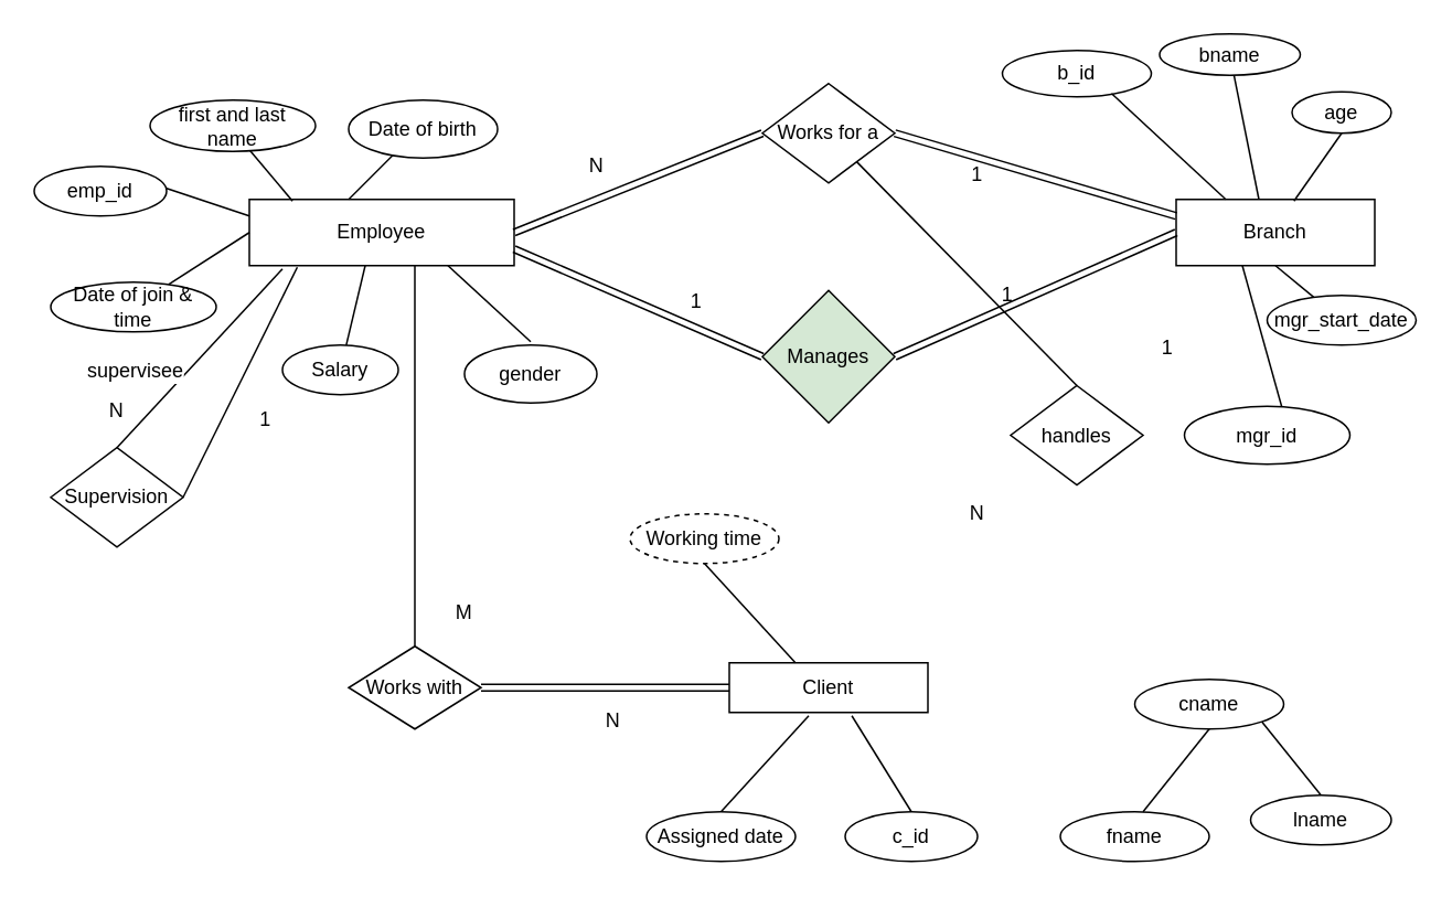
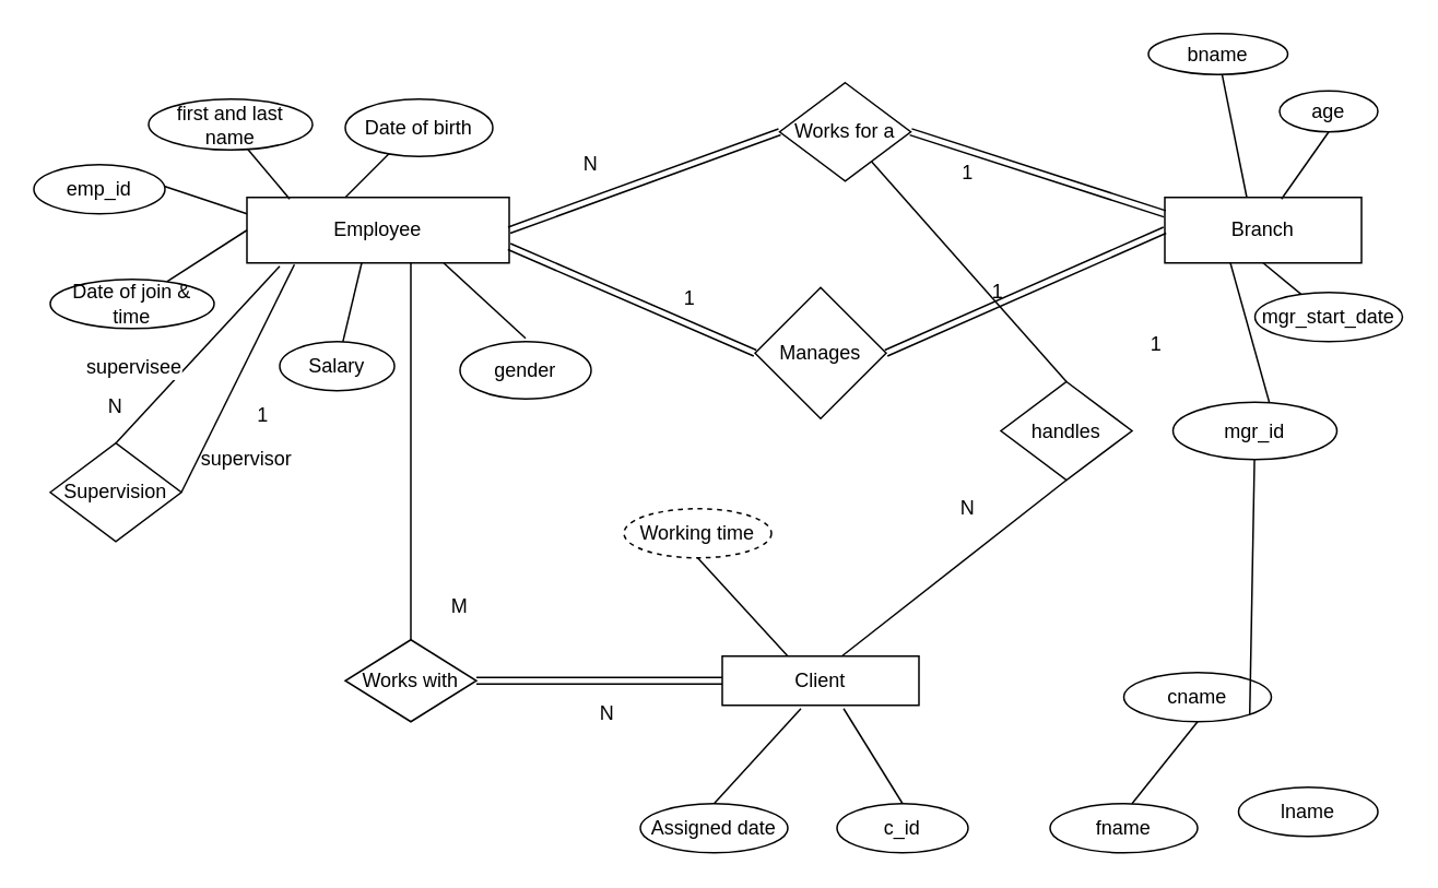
  <mxCell id="0" />
  <mxCell id="1" parent="0" />
  <mxCell id="2" value="Employee" style="rounded=0;whiteSpace=wrap;html=1;" vertex="1" parent="1"><mxGeometry x="150" y="120" width="160" height="40" as="geometry" /></mxCell>
  <mxCell id="3" value="Salary" style="ellipse;whiteSpace=wrap;html=1;" vertex="1" parent="1"><mxGeometry x="170" y="208" width="70" height="30" as="geometry" /></mxCell>
  <mxCell id="4" value="" style="endArrow=none;html=1;" edge="1" parent="1" target="5"><mxGeometry width="50" height="50" relative="1" as="geometry"><mxPoint x="150" y="140" as="sourcePoint" /><mxPoint x="90" y="180" as="targetPoint" /></mxGeometry></mxCell>
  <mxCell id="5" value="Date of join &amp;amp; time" style="ellipse;whiteSpace=wrap;html=1;" vertex="1" parent="1"><mxGeometry x="30" y="170" width="100" height="30" as="geometry" /></mxCell>
  <mxCell id="6" value="" style="endArrow=none;html=1;exitX=0;exitY=0.25;exitDx=0;exitDy=0;" edge="1" parent="1" source="2"><mxGeometry width="50" height="50" relative="1" as="geometry"><mxPoint x="140" y="120" as="sourcePoint" /><mxPoint x="90" y="110" as="targetPoint" /></mxGeometry></mxCell>
  <mxCell id="7" value="" style="endArrow=none;html=1;" edge="1" parent="1"><mxGeometry width="50" height="50" relative="1" as="geometry"><mxPoint x="40" y="110" as="sourcePoint" /><mxPoint x="90" y="110" as="targetPoint" /></mxGeometry></mxCell>
  <mxCell id="8" value="emp_id" style="ellipse;whiteSpace=wrap;html=1;" vertex="1" parent="1"><mxGeometry x="20" y="100" width="80" height="30" as="geometry" /></mxCell>
  <mxCell id="9" value="" style="endArrow=none;html=1;exitX=0.163;exitY=0.025;exitDx=0;exitDy=0;exitPerimeter=0;" edge="1" parent="1" source="2"><mxGeometry width="50" height="50" relative="1" as="geometry"><mxPoint x="170" y="110" as="sourcePoint" /><mxPoint x="150" y="90" as="targetPoint" /></mxGeometry></mxCell>
  <mxCell id="10" value="first and last name" style="ellipse;whiteSpace=wrap;html=1;" vertex="1" parent="1"><mxGeometry x="90" y="60" width="100" height="31" as="geometry" /></mxCell>
  <mxCell id="11" value="" style="endArrow=none;html=1;exitX=0.375;exitY=0;exitDx=0;exitDy=0;exitPerimeter=0;" edge="1" parent="1" source="2"><mxGeometry width="50" height="50" relative="1" as="geometry"><mxPoint x="210" y="110" as="sourcePoint" /><mxPoint x="240" y="90" as="targetPoint" /></mxGeometry></mxCell>
  <mxCell id="12" value="Date of birth" style="ellipse;whiteSpace=wrap;html=1;" vertex="1" parent="1"><mxGeometry x="210" y="60" width="90" height="35" as="geometry" /></mxCell>
  <mxCell id="13" value="" style="endArrow=none;html=1;" edge="1" parent="1" source="3"><mxGeometry width="50" height="50" relative="1" as="geometry"><mxPoint x="190" y="200" as="sourcePoint" /><mxPoint x="220" y="160" as="targetPoint" /></mxGeometry></mxCell>
  <mxCell id="14" value="" style="endArrow=none;html=1;entryX=0.75;entryY=1;entryDx=0;entryDy=0;" edge="1" parent="1" target="2"><mxGeometry width="50" height="50" relative="1" as="geometry"><mxPoint x="320" y="206" as="sourcePoint" /><mxPoint x="300" y="210" as="targetPoint" /></mxGeometry></mxCell>
  <mxCell id="15" value="gender" style="ellipse;whiteSpace=wrap;html=1;" vertex="1" parent="1"><mxGeometry x="280" y="208" width="80" height="35" as="geometry" /></mxCell>
- <mxCell id="16" value="Works for a" style="rhombus;whiteSpace=wrap;html=1;" vertex="1" parent="1"><mxGeometry x="460" y="50" width="80" height="60" as="geometry" /></mxCell>
+ <mxCell id="16" value="Works for a" style="rhombus;whiteSpace=wrap;html=1;" vertex="1" parent="1"><mxGeometry x="475" y="50" width="80" height="60" as="geometry" /></mxCell>
  <mxCell id="17" value="" style="shape=link;html=1;exitX=1;exitY=0.5;exitDx=0;exitDy=0;entryX=0;entryY=0.5;entryDx=0;entryDy=0;" edge="1" parent="1" source="2" target="16"><mxGeometry width="50" height="50" relative="1" as="geometry"><mxPoint x="340" y="170" as="sourcePoint" /><mxPoint x="410" y="140" as="targetPoint" /></mxGeometry></mxCell>
  <mxCell id="18" value="Branch" style="rounded=0;whiteSpace=wrap;html=1;" vertex="1" parent="1"><mxGeometry x="710" y="120" width="120" height="40" as="geometry" /></mxCell>
  <mxCell id="19" value="" style="endArrow=none;html=1;exitX=0.59;exitY=0.029;exitDx=0;exitDy=0;exitPerimeter=0;" edge="1" parent="1" source="20"><mxGeometry width="50" height="50" relative="1" as="geometry"><mxPoint x="720" y="190" as="sourcePoint" /><mxPoint x="750" y="160" as="targetPoint" /></mxGeometry></mxCell>
  <mxCell id="20" value="mgr_id" style="ellipse;whiteSpace=wrap;html=1;" vertex="1" parent="1"><mxGeometry x="715" y="245" width="100" height="35" as="geometry" /></mxCell>
  <mxCell id="21" value="" style="endArrow=none;html=1;entryX=0.5;entryY=1;entryDx=0;entryDy=0;" edge="1" parent="1" source="22" target="18"><mxGeometry width="50" height="50" relative="1" as="geometry"><mxPoint x="800" y="190" as="sourcePoint" /><mxPoint x="850" y="170" as="targetPoint" /></mxGeometry></mxCell>
  <mxCell id="22" value="mgr_start_date" style="ellipse;whiteSpace=wrap;html=1;" vertex="1" parent="1"><mxGeometry x="765" y="178" width="90" height="30" as="geometry" /></mxCell>
  <mxCell id="23" value="bname" style="ellipse;whiteSpace=wrap;html=1;" vertex="1" parent="1"><mxGeometry x="700" y="20" width="85" height="25" as="geometry" /></mxCell>
  <mxCell id="24" value="" style="endArrow=none;html=1;" edge="1" parent="1" target="23"><mxGeometry width="50" height="50" relative="1" as="geometry"><mxPoint x="760" y="120" as="sourcePoint" /><mxPoint x="770" y="100" as="targetPoint" /></mxGeometry></mxCell>
  <mxCell id="25" value="age" style="ellipse;whiteSpace=wrap;html=1;" vertex="1" parent="1"><mxGeometry x="780" y="55" width="60" height="25" as="geometry" /></mxCell>
  <mxCell id="26" value="" style="endArrow=none;html=1;exitX=0.593;exitY=0.025;exitDx=0;exitDy=0;exitPerimeter=0;entryX=0.5;entryY=1;entryDx=0;entryDy=0;" edge="1" parent="1" source="18" target="25"><mxGeometry width="50" height="50" relative="1" as="geometry"><mxPoint x="790" y="130" as="sourcePoint" /><mxPoint x="840" y="80" as="targetPoint" /></mxGeometry></mxCell>
  <mxCell id="27" value="" style="shape=link;html=1;exitX=1;exitY=0.5;exitDx=0;exitDy=0;entryX=0;entryY=0.25;entryDx=0;entryDy=0;" edge="1" parent="1" source="16" target="18"><mxGeometry width="50" height="50" relative="1" as="geometry"><mxPoint x="590" y="170" as="sourcePoint" /><mxPoint x="640" y="120" as="targetPoint" /></mxGeometry></mxCell>
- <mxCell id="28" value="Manages" style="rhombus;whiteSpace=wrap;html=1;fillColor=#d5e8d4;" vertex="1" parent="1"><mxGeometry x="460" y="175" width="80" height="80" as="geometry" /></mxCell>
+ <mxCell id="28" value="Manages" style="rhombus;whiteSpace=wrap;html=1;" vertex="1" parent="1"><mxGeometry x="460" y="175" width="80" height="80" as="geometry" /></mxCell>
  <mxCell id="29" value="" style="shape=link;html=1;entryX=0;entryY=0.5;entryDx=0;entryDy=0;" edge="1" parent="1" target="28"><mxGeometry width="50" height="50" relative="1" as="geometry"><mxPoint x="310" y="150" as="sourcePoint" /><mxPoint x="370" y="140" as="targetPoint" /></mxGeometry></mxCell>
  <mxCell id="30" value="" style="shape=link;html=1;exitX=1;exitY=0.5;exitDx=0;exitDy=0;" edge="1" parent="1" source="28"><mxGeometry width="50" height="50" relative="1" as="geometry"><mxPoint x="670" y="180" as="sourcePoint" /><mxPoint x="710" y="140" as="targetPoint" /></mxGeometry></mxCell>
  <mxCell id="31" value="Client" style="rounded=0;whiteSpace=wrap;html=1;" vertex="1" parent="1"><mxGeometry x="440" y="400" width="120" height="30" as="geometry" /></mxCell>
  <mxCell id="32" value="handles" style="rhombus;whiteSpace=wrap;html=1;" vertex="1" parent="1"><mxGeometry x="610" y="232.5" width="80" height="60" as="geometry" /></mxCell>
+ <mxCell id="33" value="" style="endArrow=none;html=1;entryX=0.5;entryY=1;entryDx=0;entryDy=0;exitX=0.608;exitY=0;exitDx=0;exitDy=0;exitPerimeter=0;" edge="1" parent="1" source="31" target="32"><mxGeometry width="50" height="50" relative="1" as="geometry"><mxPoint x="570" y="360" as="sourcePoint" /><mxPoint x="620" y="310" as="targetPoint" /></mxGeometry></mxCell>
  <mxCell id="34" value="Works with" style="rhombus;whiteSpace=wrap;html=1;" vertex="1" parent="1"><mxGeometry x="210" y="390" width="80" height="50" as="geometry" /></mxCell>
  <mxCell id="35" value="Supervision" style="rhombus;whiteSpace=wrap;html=1;direction=north;" vertex="1" parent="1"><mxGeometry x="30" y="270" width="80" height="60" as="geometry" /></mxCell>
  <mxCell id="36" value="" style="shape=link;html=1;exitX=1;exitY=0.5;exitDx=0;exitDy=0;entryX=0;entryY=0.5;entryDx=0;entryDy=0;" edge="1" parent="1" source="34" target="31"><mxGeometry width="50" height="50" relative="1" as="geometry"><mxPoint x="320" y="440" as="sourcePoint" /><mxPoint x="370" y="390" as="targetPoint" /></mxGeometry></mxCell>
  <mxCell id="37" value="" style="endArrow=none;html=1;exitX=0.5;exitY=0;exitDx=0;exitDy=0;" edge="1" parent="1" source="32" target="16"><mxGeometry width="50" height="50" relative="1" as="geometry"><mxPoint x="720" y="210" as="sourcePoint" /><mxPoint x="750" y="170" as="targetPoint" /></mxGeometry></mxCell>
  <mxCell id="38" value="" style="endArrow=none;html=1;entryX=0.625;entryY=1;entryDx=0;entryDy=0;entryPerimeter=0;exitX=0.5;exitY=0;exitDx=0;exitDy=0;" edge="1" parent="1" source="34" target="2"><mxGeometry width="50" height="50" relative="1" as="geometry"><mxPoint x="230" y="210" as="sourcePoint" /><mxPoint x="280" y="160" as="targetPoint" /></mxGeometry></mxCell>
  <mxCell id="39" value="Assigned date" style="ellipse;whiteSpace=wrap;html=1;" vertex="1" parent="1"><mxGeometry x="390" y="490" width="90" height="30" as="geometry" /></mxCell>
  <mxCell id="40" value="c_id" style="ellipse;whiteSpace=wrap;html=1;" vertex="1" parent="1"><mxGeometry x="510" y="490" width="80" height="30" as="geometry" /></mxCell>
  <mxCell id="41" value="cname" style="ellipse;whiteSpace=wrap;html=1;" vertex="1" parent="1"><mxGeometry x="685" y="410" width="90" height="30" as="geometry" /></mxCell>
  <mxCell id="42" value="lname" style="ellipse;whiteSpace=wrap;html=1;" vertex="1" parent="1"><mxGeometry x="755" y="480" width="85" height="30" as="geometry" /></mxCell>
  <mxCell id="43" value="fname" style="ellipse;whiteSpace=wrap;html=1;" vertex="1" parent="1"><mxGeometry x="640" y="490" width="90" height="30" as="geometry" /></mxCell>
  <mxCell id="44" value="" style="endArrow=none;html=1;" edge="1" parent="1"><mxGeometry width="50" height="50" relative="1" as="geometry"><mxPoint x="690" y="490" as="sourcePoint" /><mxPoint x="730" y="440" as="targetPoint" /></mxGeometry></mxCell>
- <mxCell id="45" value="" style="endArrow=none;html=1;exitX=1;exitY=1;exitDx=0;exitDy=0;entryX=0.5;entryY=0;entryDx=0;entryDy=0;" edge="1" parent="1" source="41" target="42"><mxGeometry width="50" height="50" relative="1" as="geometry"><mxPoint x="760" y="480" as="sourcePoint" /><mxPoint x="810" y="430" as="targetPoint" /></mxGeometry></mxCell>
+ <mxCell id="45" value="" style="endArrow=none;html=1;exitX=1;exitY=1;exitDx=0;exitDy=0;" edge="1" parent="1" source="41" target="20"><mxGeometry width="50" height="50" relative="1" as="geometry"><mxPoint x="760" y="480" as="sourcePoint" /><mxPoint x="810" y="430" as="targetPoint" /></mxGeometry></mxCell>
  <mxCell id="46" value="" style="endArrow=none;html=1;exitX=0.5;exitY=0;exitDx=0;exitDy=0;entryX=0.617;entryY=1.067;entryDx=0;entryDy=0;entryPerimeter=0;" edge="1" parent="1" source="40" target="31"><mxGeometry width="50" height="50" relative="1" as="geometry"><mxPoint x="500" y="480" as="sourcePoint" /><mxPoint x="550" y="430" as="targetPoint" /></mxGeometry></mxCell>
  <mxCell id="47" value="" style="endArrow=none;html=1;entryX=0.4;entryY=1.067;entryDx=0;entryDy=0;entryPerimeter=0;exitX=0.5;exitY=0;exitDx=0;exitDy=0;" edge="1" parent="1" source="39" target="31"><mxGeometry width="50" height="50" relative="1" as="geometry"><mxPoint x="440" y="480" as="sourcePoint" /><mxPoint x="500" y="430" as="targetPoint" /></mxGeometry></mxCell>
  <mxCell id="48" value="" style="endArrow=none;html=1;exitX=1;exitY=0.5;exitDx=0;exitDy=0;entryX=0.125;entryY=1.05;entryDx=0;entryDy=0;entryPerimeter=0;" edge="1" parent="1" source="35" target="2"><mxGeometry width="50" height="50" relative="1" as="geometry"><mxPoint x="90" y="270" as="sourcePoint" /><mxPoint x="140" y="220" as="targetPoint" /></mxGeometry></mxCell>
  <mxCell id="49" value="supervisee" style="text;html=1;resizable=0;points=[];align=center;verticalAlign=middle;labelBackgroundColor=#ffffff;direction=north;" vertex="1" connectable="0" parent="48"><mxGeometry x="-0.171" y="3" relative="1" as="geometry"><mxPoint x="-29" as="offset" /></mxGeometry></mxCell>
  <mxCell id="50" value="" style="endArrow=none;html=1;exitX=0.5;exitY=1;exitDx=0;exitDy=0;entryX=0.181;entryY=1.025;entryDx=0;entryDy=0;entryPerimeter=0;" edge="1" parent="1" source="35" target="2"><mxGeometry width="50" height="50" relative="1" as="geometry"><mxPoint x="100" y="330" as="sourcePoint" /><mxPoint x="150" y="280" as="targetPoint" /></mxGeometry></mxCell>
- <mxCell id="52" value="b_id" style="ellipse;whiteSpace=wrap;html=1;" vertex="1" parent="1"><mxGeometry x="605" y="30" width="90" height="28" as="geometry" /></mxCell>
- <mxCell id="53" value="" style="endArrow=none;html=1;entryX=0.25;entryY=0;entryDx=0;entryDy=0;exitX=0.733;exitY=0.929;exitDx=0;exitDy=0;exitPerimeter=0;" edge="1" parent="1" source="52" target="18"><mxGeometry width="50" height="50" relative="1" as="geometry"><mxPoint x="690" y="60" as="sourcePoint" /><mxPoint x="700" y="12" as="targetPoint" /></mxGeometry></mxCell>
+ <mxCell id="51" value="supervisor" style="text;html=1;strokeColor=none;fillColor=none;align=center;verticalAlign=middle;whiteSpace=wrap;rounded=0;" vertex="1" parent="1"><mxGeometry x="130" y="270" width="40" height="20" as="geometry" /></mxCell>
  <mxCell id="54" value="N" style="text;html=1;strokeColor=none;fillColor=none;align=center;verticalAlign=middle;whiteSpace=wrap;rounded=0;" vertex="1" parent="1"><mxGeometry x="340" y="90" width="40" height="20" as="geometry" /></mxCell>
  <mxCell id="55" value="1" style="text;html=1;strokeColor=none;fillColor=none;align=center;verticalAlign=middle;whiteSpace=wrap;rounded=0;" vertex="1" parent="1"><mxGeometry x="570" y="95" width="40" height="20" as="geometry" /></mxCell>
  <mxCell id="56" value="1" style="text;html=1;strokeColor=none;fillColor=none;align=center;verticalAlign=middle;whiteSpace=wrap;rounded=0;" vertex="1" parent="1"><mxGeometry x="685" y="200" width="40" height="20" as="geometry" /></mxCell>
  <mxCell id="57" value="N" style="text;html=1;strokeColor=none;fillColor=none;align=center;verticalAlign=middle;whiteSpace=wrap;rounded=0;" vertex="1" parent="1"><mxGeometry x="570" y="300" width="40" height="20" as="geometry" /></mxCell>
  <mxCell id="58" value="N" style="text;html=1;strokeColor=none;fillColor=none;align=center;verticalAlign=middle;whiteSpace=wrap;rounded=0;" vertex="1" parent="1"><mxGeometry x="50" y="238" width="40" height="20" as="geometry" /></mxCell>
  <mxCell id="59" value="1" style="text;html=1;strokeColor=none;fillColor=none;align=center;verticalAlign=middle;whiteSpace=wrap;rounded=0;" vertex="1" parent="1"><mxGeometry x="140" y="243" width="40" height="20" as="geometry" /></mxCell>
  <mxCell id="60" value="Working time" style="ellipse;whiteSpace=wrap;html=1;dashed=1;" vertex="1" parent="1"><mxGeometry x="380" y="310" width="90" height="30" as="geometry" /></mxCell>
  <mxCell id="61" value="" style="endArrow=none;html=1;entryX=0.5;entryY=1;entryDx=0;entryDy=0;exitX=0.333;exitY=0;exitDx=0;exitDy=0;exitPerimeter=0;" edge="1" parent="1" source="31" target="60"><mxGeometry width="50" height="50" relative="1" as="geometry"><mxPoint x="470" y="396" as="sourcePoint" /><mxPoint x="440" y="350" as="targetPoint" /></mxGeometry></mxCell>
  <mxCell id="62" value="M" style="text;html=1;strokeColor=none;fillColor=none;align=center;verticalAlign=middle;whiteSpace=wrap;rounded=0;" vertex="1" parent="1"><mxGeometry x="260" y="360" width="40" height="20" as="geometry" /></mxCell>
  <mxCell id="63" value="N" style="text;html=1;strokeColor=none;fillColor=none;align=center;verticalAlign=middle;whiteSpace=wrap;rounded=0;" vertex="1" parent="1"><mxGeometry x="350" y="425" width="40" height="20" as="geometry" /></mxCell>
  <mxCell id="64" value="1" style="text;html=1;resizable=0;points=[];autosize=1;align=left;verticalAlign=top;spacingTop=-4;" vertex="1" parent="1"><mxGeometry x="415" y="172" width="20" height="20" as="geometry" /></mxCell>
  <mxCell id="65" value="1" style="text;html=1;resizable=0;points=[];autosize=1;align=left;verticalAlign=top;spacingTop=-4;" vertex="1" parent="1"><mxGeometry x="603" y="168" width="20" height="20" as="geometry" /></mxCell>
